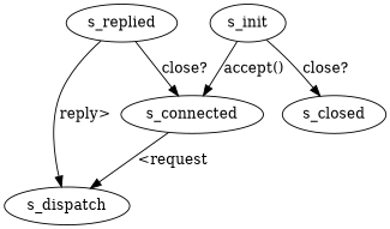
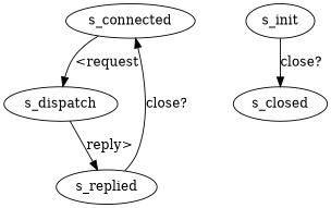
  digraph {
    s_connected
    s_dispatch
    s_init
    s_replied
    s_closed
    subgraph sub_1 {
      s_connected
      s_dispatch
    }
    subgraph sub_2 {
      s_connected
      s_init
    }
    subgraph sub_3 {
      s_dispatch
      s_replied
    }
    subgraph sub_4 {
      s_connected
      s_replied
    }
    subgraph sub_5 {
      s_replied
      s_closed
    }
    s_connected -> s_dispatch [label="<request"]
-   s_replied -> s_dispatch [label="reply>"]
-   s_init -> s_connected [label="accept()"]
+   s_dispatch -> s_replied [label="reply>"]
    s_init -> s_closed [label="close?"]
    s_replied -> s_connected [label="close?"]
  }
